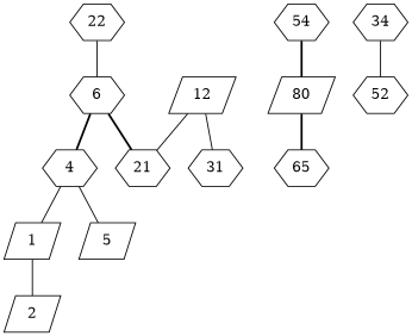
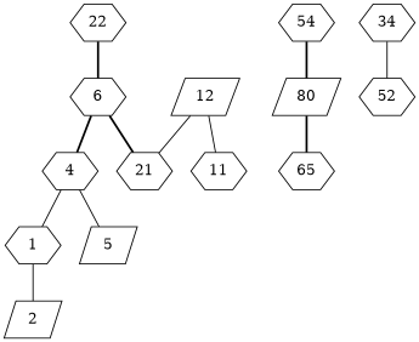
  graph {
    node [shape=hexagon]
    edge [style=solid]
    22
    6
    4
    21
    80 [shape=parallelogram]
    54
-   1 [shape=parallelogram]
+   1
    5 [shape=parallelogram]
    12 [shape=parallelogram]
-   11 [label=31]
+   11
    2 [shape=parallelogram]
    34
    52
    65
-   22 -- 6
+   22 -- 6 [style=bold]
    6 -- 4 [style=bold]
    6 -- 21 [style=bold]
    4 -- 1
    4 -- 5
    80 -- 65 [style=bold]
    54 -- 80 [style=bold]
    1 -- 2
    12 -- 21
    12 -- 11
    34 -- 52
  }
